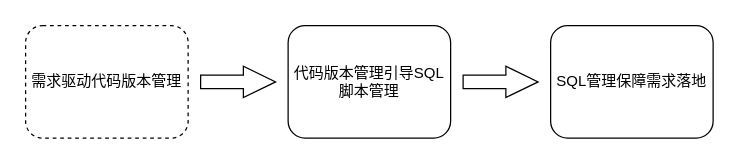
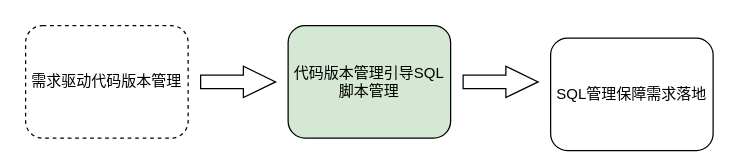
  <mxCell id="0" />
  <mxCell id="1" parent="0" />
  <mxCell id="2" value="&lt;div&gt;需求驱动代码版本管理&lt;/div&gt;" style="rounded=1;whiteSpace=wrap;html=1;dashed=1;" vertex="1" parent="1"><mxGeometry x="20" y="20" width="130" height="90" as="geometry" /></mxCell>
- <mxCell id="3" value="&lt;div&gt;代码版本管理引导SQL脚本管理&lt;/div&gt;" style="rounded=1;whiteSpace=wrap;html=1;" vertex="1" parent="1"><mxGeometry x="230" y="20" width="130" height="90" as="geometry" /></mxCell>
- <mxCell id="4" value="&lt;div&gt;SQL管理保障需求落地&lt;/div&gt;" style="rounded=1;whiteSpace=wrap;html=1;" vertex="1" parent="1"><mxGeometry x="440" y="20" width="130" height="90" as="geometry" /></mxCell>
+ <mxCell id="3" value="&lt;div&gt;代码版本管理引导SQL脚本管理&lt;/div&gt;" style="rounded=1;whiteSpace=wrap;html=1;fillColor=#d5e8d4;" vertex="1" parent="1"><mxGeometry x="230" y="20" width="130" height="90" as="geometry" /></mxCell>
+ <mxCell id="4" value="&lt;div&gt;SQL管理保障需求落地&lt;/div&gt;" style="rounded=1;whiteSpace=wrap;html=1;" vertex="1" parent="1"><mxGeometry x="440" y="30" width="130" height="90" as="geometry" /></mxCell>
  <mxCell id="5" value="" style="shape=singleArrow;whiteSpace=wrap;html=1;arrowWidth=0.427;arrowSize=0.43;" vertex="1" parent="1"><mxGeometry x="160" y="52.5" width="60" height="25" as="geometry" /></mxCell>
  <mxCell id="6" value="" style="shape=singleArrow;whiteSpace=wrap;html=1;arrowWidth=0.427;arrowSize=0.43;" vertex="1" parent="1"><mxGeometry x="370" y="52.5" width="60" height="25" as="geometry" /></mxCell>
